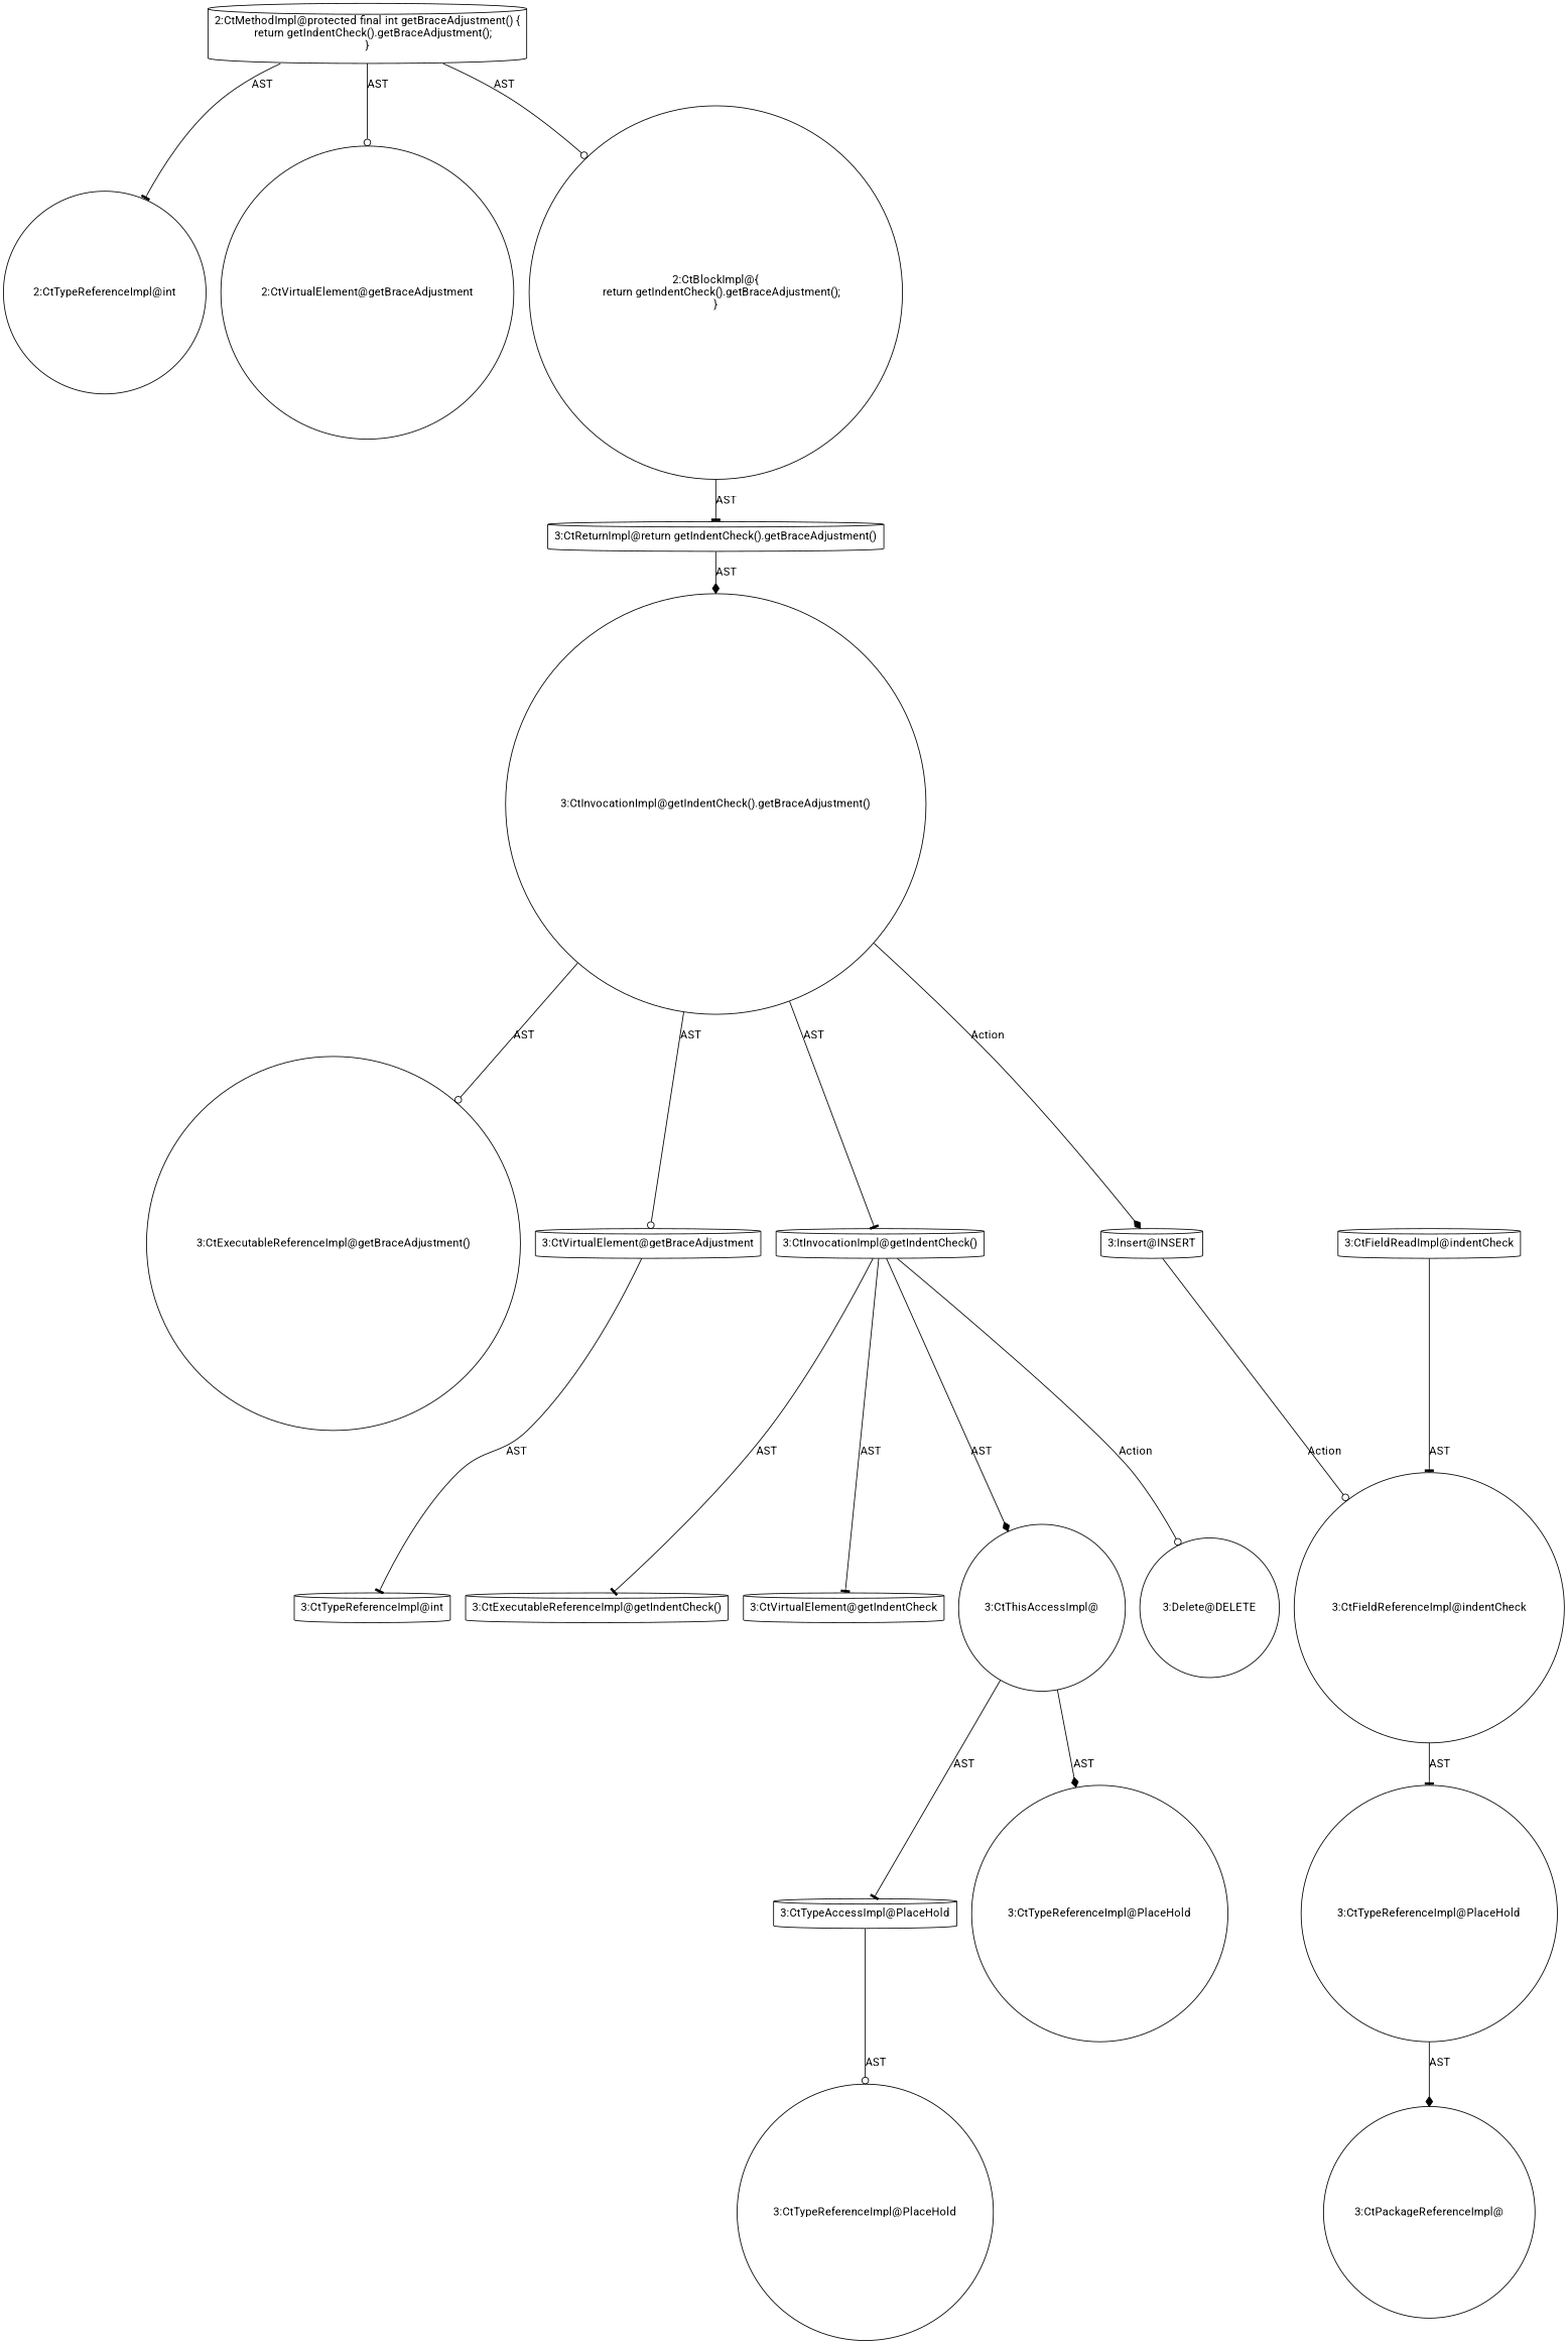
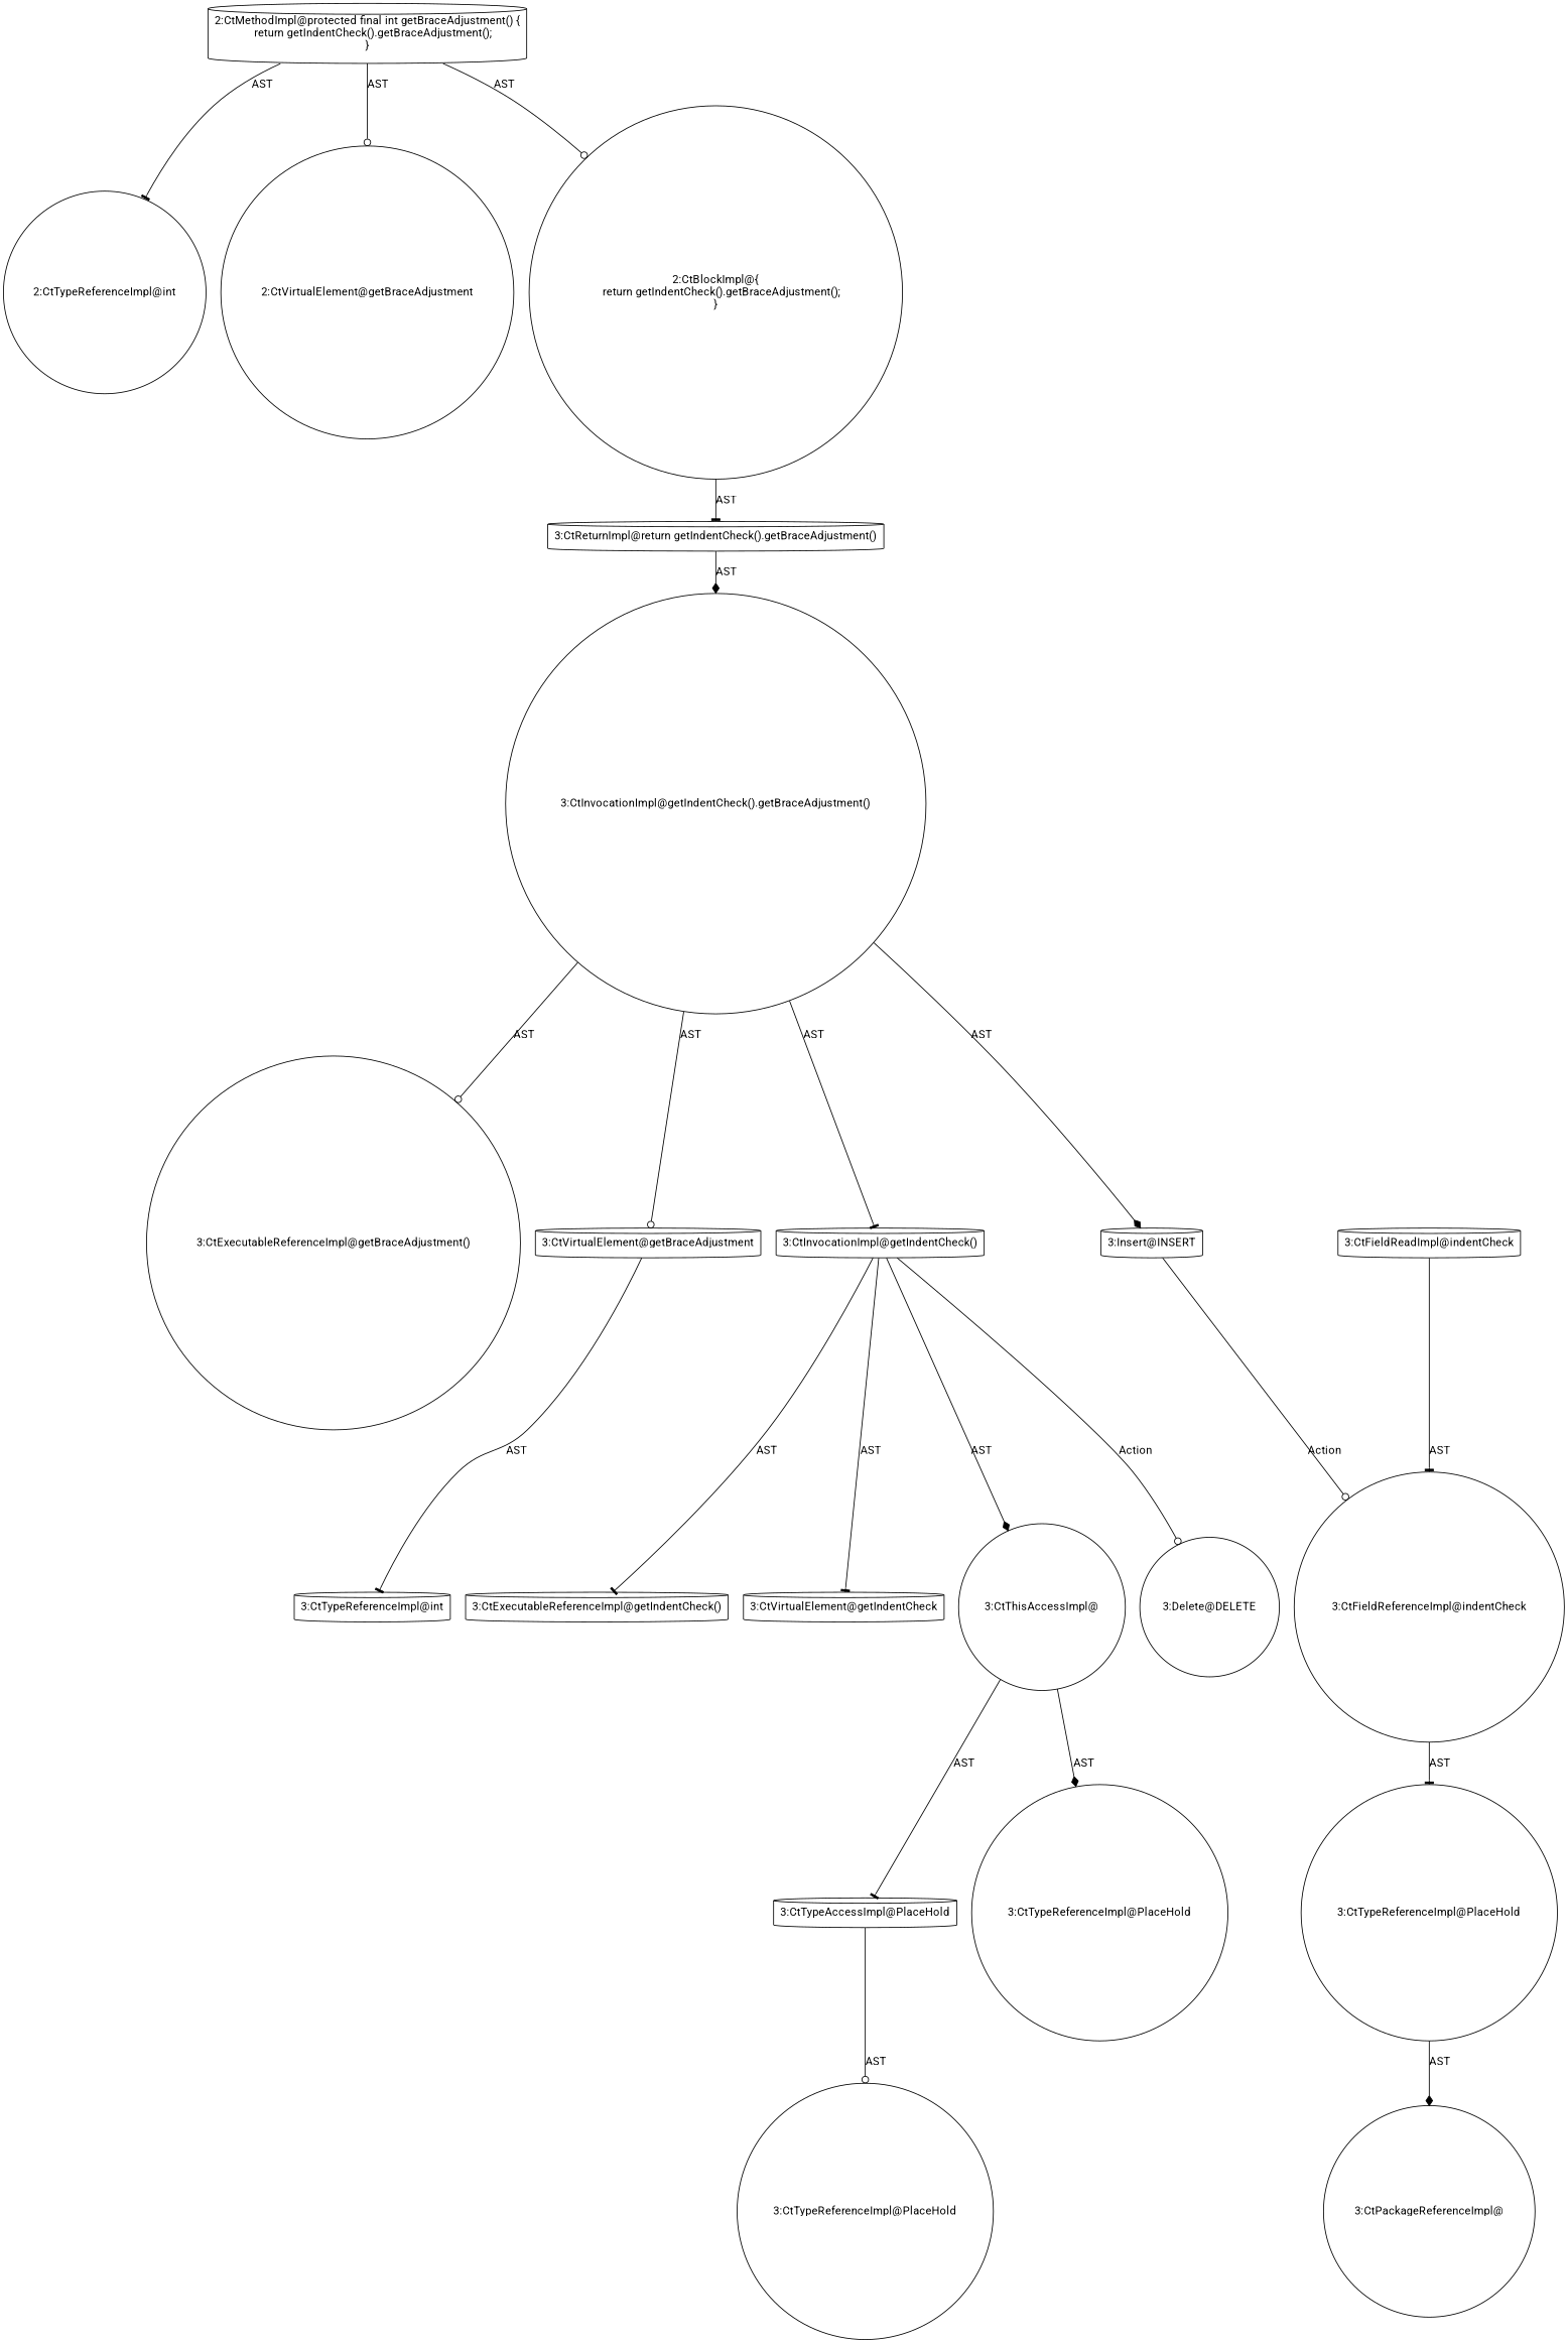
  digraph {
    fontname=Roboto
    node [fontname=Roboto shape=circle]
    edge [arrowhead=tee fontname=Roboto]
    n1 [label="2:CtTypeReferenceImpl@int"]
    n2 [label="2:CtVirtualElement@getBraceAdjustment"]
    n3 [label="3:CtExecutableReferenceImpl@getBraceAdjustment()"]
    n4 [label="3:CtTypeReferenceImpl@int" shape=cylinder]
    n5 [label="3:CtVirtualElement@getBraceAdjustment" shape=cylinder]
    n6 [label="3:CtExecutableReferenceImpl@getIndentCheck()" shape=cylinder]
    n7 [label="3:CtVirtualElement@getIndentCheck" shape=cylinder]
    n8 [label="3:CtTypeAccessImpl@PlaceHold" shape=cylinder]
    n9 [label="3:CtTypeReferenceImpl@PlaceHold"]
    n10 [label="3:CtThisAccessImpl@"]
    n11 [label="3:CtTypeReferenceImpl@PlaceHold"]
    n12 [label="3:CtInvocationImpl@getIndentCheck()" shape=cylinder]
    n13 [label="3:Delete@DELETE"]
    n14 [label="3:CtInvocationImpl@getIndentCheck().getBraceAdjustment()"]
    n15 [label="3:Insert@INSERT" shape=cylinder]
    n16 [label="3:CtFieldReferenceImpl@indentCheck"]
    n17 [label="3:CtReturnImpl@return getIndentCheck().getBraceAdjustment()" shape=cylinder]
    n18 [label="2:CtBlockImpl@\{\n    return getIndentCheck().getBraceAdjustment();\n\}"]
    n19 [label="2:CtMethodImpl@protected final int getBraceAdjustment() \{\n    return getIndentCheck().getBraceAdjustment();\n\}" shape=cylinder]
    n20 [label="3:CtFieldReadImpl@indentCheck" shape=cylinder]
    n21 [label="3:CtPackageReferenceImpl@"]
    n22 [label="3:CtTypeReferenceImpl@PlaceHold"]
    n5 -> n4 [label=AST]
    n8 -> n9 [arrowhead=odot label=AST]
    n10 -> n8 [label=AST]
    n10 -> n11 [arrowhead=diamond label=AST]
    n12 -> n6 [label=AST]
    n12 -> n7 [label=AST]
    n12 -> n10 [arrowhead=diamond label=AST]
    n12 -> n13 [arrowhead=odot label=Action]
    n14 -> n3 [arrowhead=odot label=AST]
    n14 -> n5 [arrowhead=odot label=AST]
    n14 -> n12 [label=AST]
-   n14 -> n15 [arrowhead=diamond label=Action]
+   n14 -> n15 [arrowhead=diamond label=AST]
    n15 -> n16 [arrowhead=odot label=Action]
    n16 -> n22 [label=AST]
    n17 -> n14 [arrowhead=diamond label=AST]
    n18 -> n17 [label=AST]
    n19 -> n1 [label=AST]
    n19 -> n2 [arrowhead=odot label=AST]
    n19 -> n18 [arrowhead=odot label=AST]
    n20 -> n16 [label=AST]
    n22 -> n21 [arrowhead=diamond label=AST]
  }
